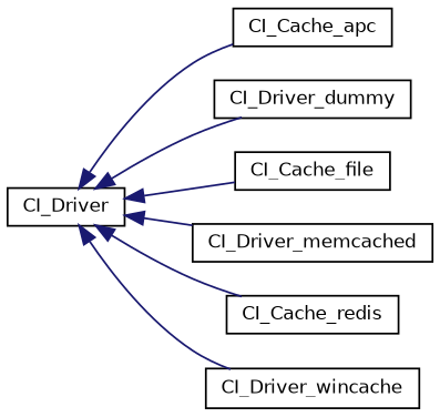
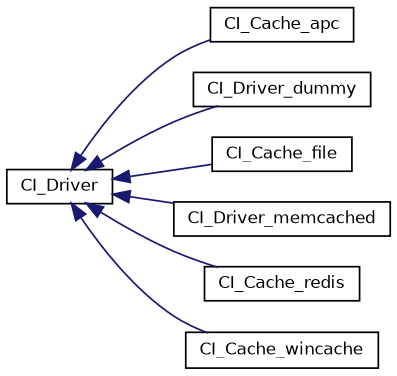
  digraph {
    rankdir=LR
    node [color=black fillcolor=white fontname=Helvetica fontsize=10 shape=record style=filled]
    edge [color=midnightblue dir=back fontname=Helvetica fontsize=10 labelfontname=Helvetica labelfontsize=10 style=solid]
    n1 [height=0.2 label=CI_Driver width=0.4]
    n2 [height=0.2 label=CI_Cache_apc width=0.4]
    n3 [height=0.2 label=CI_Driver_dummy width=0.4]
    n4 [height=0.2 label=CI_Cache_file width=0.4]
    n5 [height=0.2 label=CI_Driver_memcached width=0.4]
    n6 [height=0.2 label=CI_Cache_redis width=0.4]
-   n7 [height=0.2 label=CI_Driver_wincache width=0.4]
+   n7 [height=0.2 label=CI_Cache_wincache width=0.4]
    n1 -> n2
    n1 -> n3
    n1 -> n4
    n1 -> n5
    n1 -> n6
    n1 -> n7
  }
